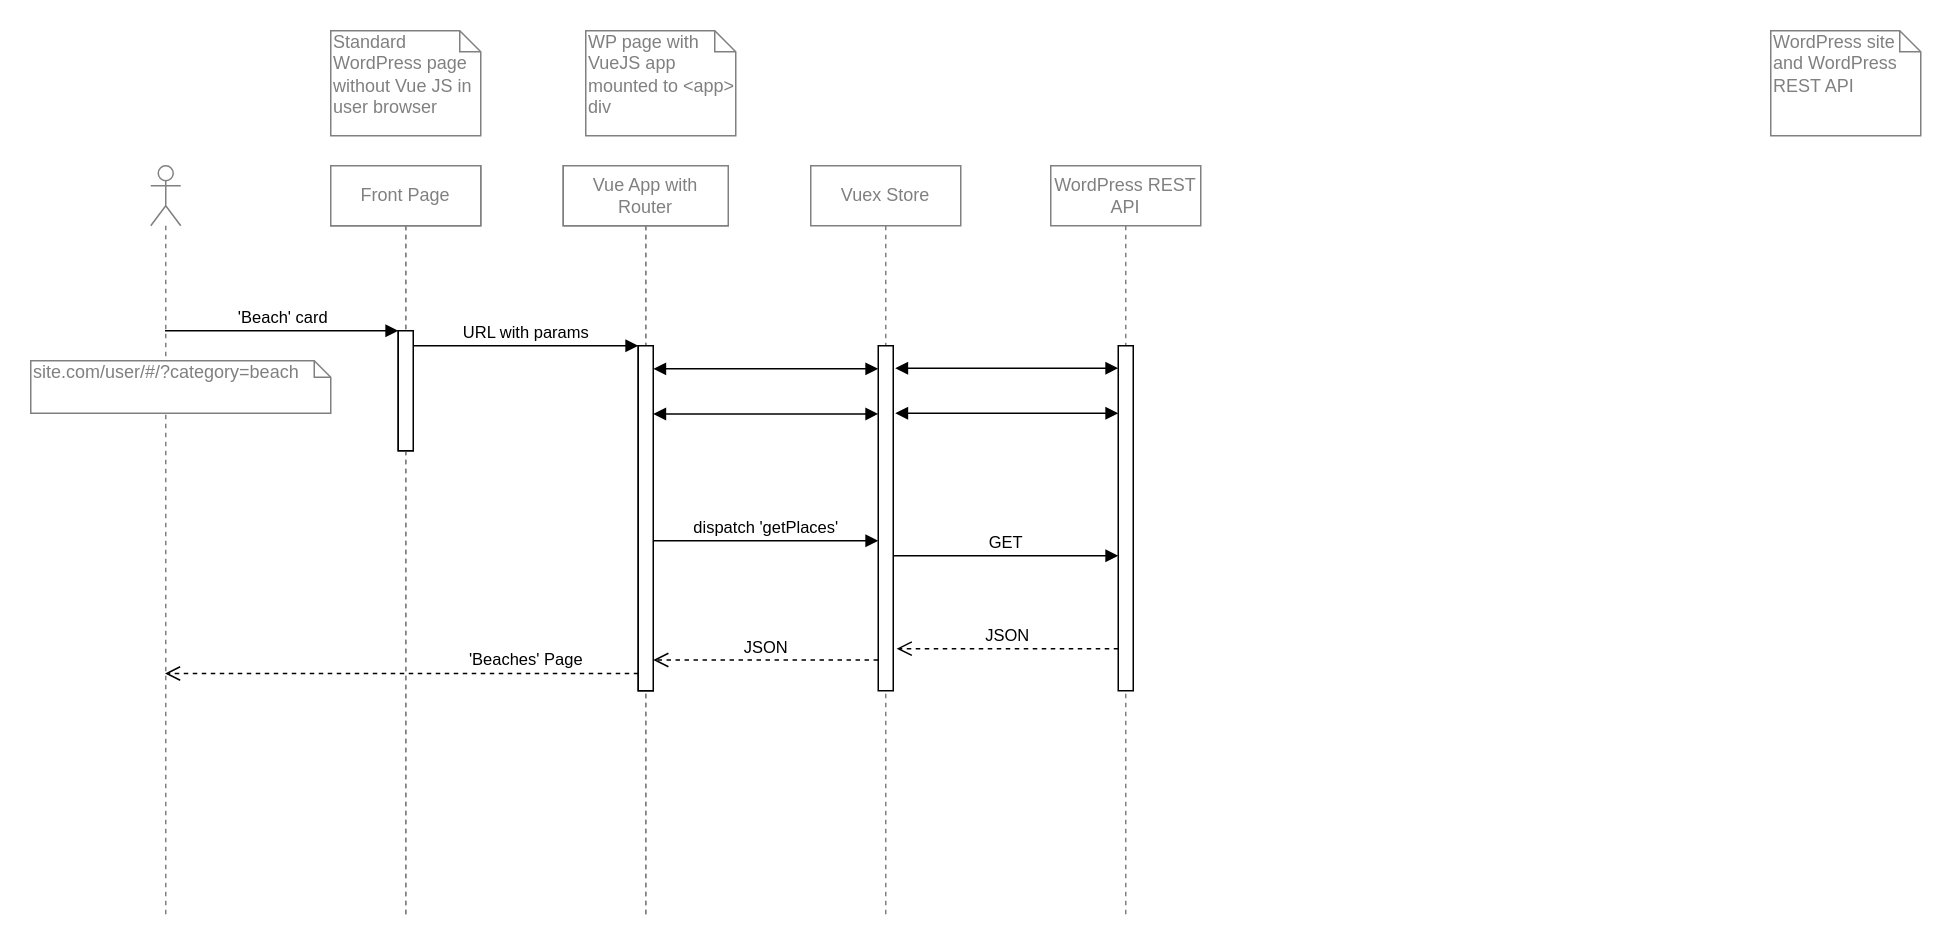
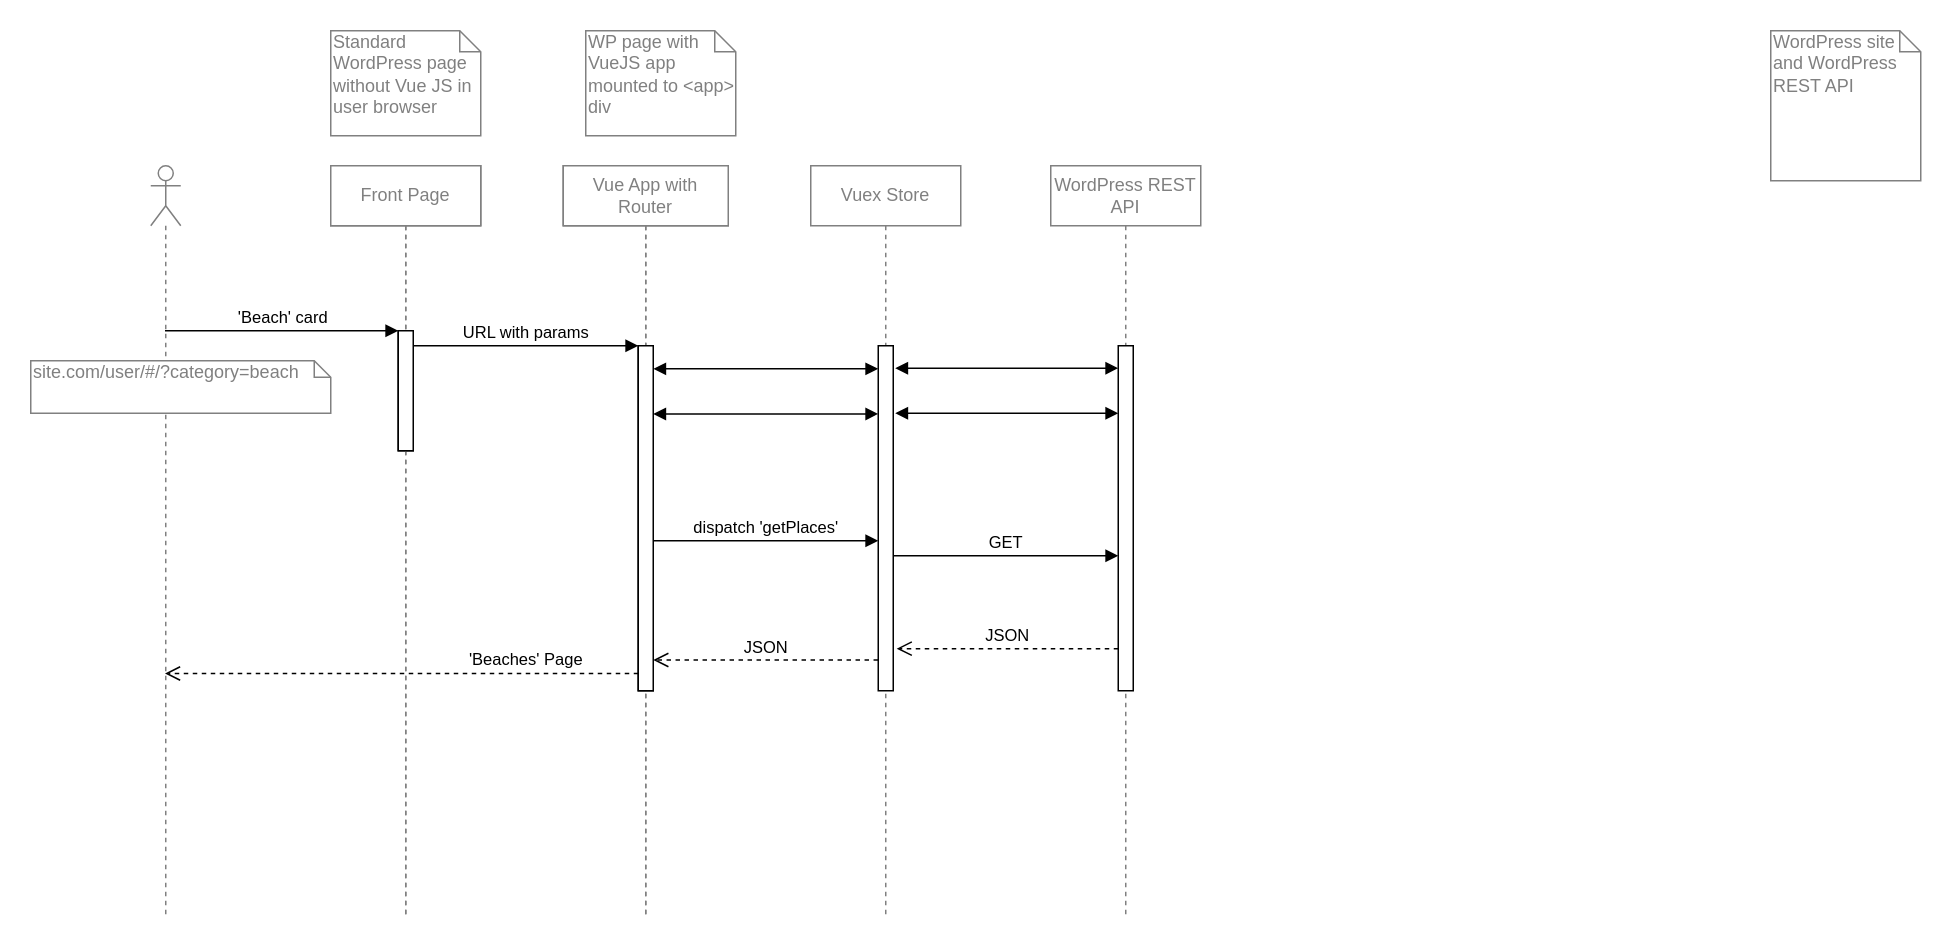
  <mxCell id="0" />
  <mxCell id="1" parent="0" />
- <mxCell id="2" value="WordPress site and WordPress REST API" style="shape=note;whiteSpace=wrap;html=1;size=14;verticalAlign=top;align=left;spacingTop=-6;fontColor=#808080;strokeColor=#808080;" parent="1" vertex="1"><mxGeometry x="1180" y="20" width="100" height="70" as="geometry" /></mxCell>
+ <mxCell id="2" value="WordPress site and WordPress REST API" style="shape=note;whiteSpace=wrap;html=1;size=14;verticalAlign=top;align=left;spacingTop=-6;fontColor=#808080;strokeColor=#808080;" parent="1" vertex="1"><mxGeometry x="1180" y="20" width="100" height="100" as="geometry" /></mxCell>
  <mxCell id="3" value="&lt;font style=&quot;font-size: 12px&quot;&gt;Front Page&lt;/font&gt;" style="shape=umlLifeline;perimeter=lifelinePerimeter;whiteSpace=wrap;html=1;container=1;collapsible=0;recursiveResize=0;outlineConnect=0;fontColor=#808080;strokeColor=#808080;" parent="1" vertex="1"><mxGeometry x="220" y="110" width="100" height="500" as="geometry" /></mxCell>
  <mxCell id="4" value="" style="html=1;points=[];perimeter=orthogonalPerimeter;" vertex="1" parent="3"><mxGeometry x="45" y="110" width="10" height="80" as="geometry" /></mxCell>
  <mxCell id="5" value="WordPress REST API" style="shape=umlLifeline;perimeter=lifelinePerimeter;whiteSpace=wrap;html=1;container=1;collapsible=0;recursiveResize=0;outlineConnect=0;fontColor=#808080;strokeColor=#808080;" parent="1" vertex="1"><mxGeometry x="700" y="110" width="100" height="500" as="geometry" /></mxCell>
  <mxCell id="6" value="" style="html=1;points=[];perimeter=orthogonalPerimeter;" vertex="1" parent="5"><mxGeometry x="45" y="120" width="10" height="230" as="geometry" /></mxCell>
  <mxCell id="7" value="Standard WordPress page without Vue JS in user browser" style="shape=note;whiteSpace=wrap;html=1;size=14;verticalAlign=top;align=left;spacingTop=-6;fontColor=#808080;strokeColor=#808080;" parent="1" vertex="1"><mxGeometry x="220" y="20" width="100" height="70" as="geometry" /></mxCell>
  <mxCell id="8" value="Vuex Store" style="shape=umlLifeline;perimeter=lifelinePerimeter;whiteSpace=wrap;html=1;container=1;collapsible=0;recursiveResize=0;outlineConnect=0;fontColor=#808080;strokeColor=#808080;" parent="1" vertex="1"><mxGeometry x="540" y="110" width="100" height="500" as="geometry" /></mxCell>
  <mxCell id="9" value="" style="html=1;points=[];perimeter=orthogonalPerimeter;" vertex="1" parent="8"><mxGeometry x="45" y="120" width="10" height="230" as="geometry" /></mxCell>
  <mxCell id="10" value="Front Page" style="shape=umlLifeline;perimeter=lifelinePerimeter;whiteSpace=wrap;html=1;container=1;collapsible=0;recursiveResize=0;outlineConnect=0;fontColor=#808080;strokeColor=#808080;" vertex="1" parent="8"><mxGeometry x="-320" width="100" height="500" as="geometry" /></mxCell>
  <mxCell id="11" value="" style="html=1;points=[];perimeter=orthogonalPerimeter;" vertex="1" parent="10"><mxGeometry x="45" y="110" width="10" height="80" as="geometry" /></mxCell>
  <mxCell id="12" value="Vue App with Router" style="shape=umlLifeline;perimeter=lifelinePerimeter;whiteSpace=wrap;html=1;container=1;collapsible=0;recursiveResize=0;outlineConnect=0;fontColor=#808080;strokeColor=#808080;" vertex="1" parent="8"><mxGeometry x="-165" width="110" height="500" as="geometry" /></mxCell>
  <mxCell id="13" value="" style="html=1;points=[];perimeter=orthogonalPerimeter;" vertex="1" parent="12"><mxGeometry x="50" y="120" width="10" height="230" as="geometry" /></mxCell>
  <mxCell id="14" value="" style="shape=umlLifeline;participant=umlActor;perimeter=lifelinePerimeter;whiteSpace=wrap;html=1;container=1;collapsible=0;recursiveResize=0;verticalAlign=top;spacingTop=36;outlineConnect=0;strokeColor=#808080;fontColor=#808080;" parent="1" vertex="1"><mxGeometry x="100" y="110" width="20" height="500" as="geometry" /></mxCell>
  <mxCell id="15" value="Vue App with Router" style="shape=umlLifeline;perimeter=lifelinePerimeter;whiteSpace=wrap;html=1;container=1;collapsible=0;recursiveResize=0;outlineConnect=0;fontColor=#808080;strokeColor=#808080;" parent="1" vertex="1"><mxGeometry x="375" y="110" width="110" height="500" as="geometry" /></mxCell>
  <mxCell id="16" value="" style="html=1;points=[];perimeter=orthogonalPerimeter;" vertex="1" parent="15"><mxGeometry x="50" y="120" width="10" height="230" as="geometry" /></mxCell>
  <mxCell id="17" value="WP page with VueJS app mounted to &amp;lt;app&amp;gt; div" style="shape=note;whiteSpace=wrap;html=1;size=14;verticalAlign=top;align=left;spacingTop=-6;fontColor=#808080;strokeColor=#808080;" parent="1" vertex="1"><mxGeometry x="390" y="20" width="100" height="70" as="geometry" /></mxCell>
  <mxCell id="18" value="site.com/user/#/?category=beach" style="shape=note;whiteSpace=wrap;html=1;size=11;verticalAlign=top;align=left;spacingTop=-6;fontColor=#808080;strokeColor=#808080;" parent="1" vertex="1"><mxGeometry x="20" y="240" width="200" height="35" as="geometry" /></mxCell>
  <mxCell id="19" style="edgeStyle=orthogonalEdgeStyle;rounded=0;orthogonalLoop=1;jettySize=auto;html=1;exitX=0.5;exitY=1;exitDx=0;exitDy=0;exitPerimeter=0;strokeColor=#808080;fontColor=#808080;" parent="1" source="18" target="18" edge="1"><mxGeometry relative="1" as="geometry" /></mxCell>
  <mxCell id="20" value="'Beach' card" style="html=1;verticalAlign=bottom;endArrow=block;entryX=0;entryY=0;" edge="1" target="4" parent="1" source="14"><mxGeometry relative="1" as="geometry"><mxPoint x="195" y="220" as="sourcePoint" /></mxGeometry></mxCell>
  <mxCell id="21" value="URL with params" style="html=1;verticalAlign=bottom;endArrow=block;entryX=0;entryY=0;" edge="1" target="16" parent="1" source="4"><mxGeometry relative="1" as="geometry"><mxPoint x="310" y="230" as="sourcePoint" /></mxGeometry></mxCell>
  <mxCell id="22" value="'Beaches' Page" style="html=1;verticalAlign=bottom;endArrow=open;dashed=1;endSize=8;exitX=0;exitY=0.95;" edge="1" source="16" parent="1" target="14"><mxGeometry x="-0.525" relative="1" as="geometry"><mxPoint x="355" y="306" as="targetPoint" /><mxPoint as="offset" /></mxGeometry></mxCell>
  <mxCell id="23" value="" style="html=1;verticalAlign=bottom;endArrow=block;exitX=1;exitY=0.067;exitDx=0;exitDy=0;exitPerimeter=0;startArrow=block;startFill=1;" edge="1" parent="1" source="16" target="9"><mxGeometry relative="1" as="geometry"><mxPoint x="440" y="240" as="sourcePoint" /><mxPoint x="590" y="240" as="targetPoint" /></mxGeometry></mxCell>
  <mxCell id="24" value="dispatch 'getPlaces'" style="html=1;verticalAlign=bottom;endArrow=block;" edge="1" parent="1" source="16" target="9"><mxGeometry width="80" relative="1" as="geometry"><mxPoint x="450" y="330" as="sourcePoint" /><mxPoint x="530" y="330" as="targetPoint" /><Array as="points"><mxPoint x="520" y="360" /></Array></mxGeometry></mxCell>
  <mxCell id="25" value="GET" style="html=1;verticalAlign=bottom;endArrow=block;" edge="1" parent="1" source="9" target="6"><mxGeometry width="80" relative="1" as="geometry"><mxPoint x="610" y="370" as="sourcePoint" /><mxPoint x="720" y="370" as="targetPoint" /><Array as="points"><mxPoint x="695" y="370" /></Array></mxGeometry></mxCell>
  <mxCell id="26" value="JSON" style="html=1;verticalAlign=bottom;endArrow=open;dashed=1;endSize=8;entryX=1.228;entryY=0.878;entryDx=0;entryDy=0;entryPerimeter=0;" edge="1" parent="1" source="6" target="9"><mxGeometry relative="1" as="geometry"><mxPoint x="740" y="450" as="sourcePoint" /><mxPoint x="660" y="450" as="targetPoint" /></mxGeometry></mxCell>
  <mxCell id="27" value="JSON" style="html=1;verticalAlign=bottom;endArrow=open;dashed=1;endSize=8;exitX=-0.014;exitY=0.911;exitDx=0;exitDy=0;exitPerimeter=0;" edge="1" parent="1" source="9" target="16"><mxGeometry relative="1" as="geometry"><mxPoint x="550" y="440" as="sourcePoint" /><mxPoint x="470" y="440" as="targetPoint" /></mxGeometry></mxCell>
  <mxCell id="28" value="" style="html=1;verticalAlign=bottom;endArrow=block;exitX=1.133;exitY=0.065;exitDx=0;exitDy=0;exitPerimeter=0;startArrow=block;startFill=1;" edge="1" parent="1" target="6" source="9"><mxGeometry relative="1" as="geometry"><mxPoint x="595" y="240.05" as="sourcePoint" /><mxPoint x="750" y="240" as="targetPoint" /></mxGeometry></mxCell>
  <mxCell id="29" value="" style="html=1;verticalAlign=bottom;endArrow=block;exitX=1;exitY=0.067;exitDx=0;exitDy=0;exitPerimeter=0;startArrow=block;startFill=1;" edge="1" parent="1"><mxGeometry relative="1" as="geometry"><mxPoint x="435" y="275.46" as="sourcePoint" /><mxPoint x="585" y="275.46" as="targetPoint" /></mxGeometry></mxCell>
  <mxCell id="30" value="" style="html=1;verticalAlign=bottom;endArrow=block;exitX=1.133;exitY=0.065;exitDx=0;exitDy=0;exitPerimeter=0;startArrow=block;startFill=1;" edge="1" parent="1"><mxGeometry relative="1" as="geometry"><mxPoint x="596.33" y="275" as="sourcePoint" /><mxPoint x="745" y="275" as="targetPoint" /></mxGeometry></mxCell>
